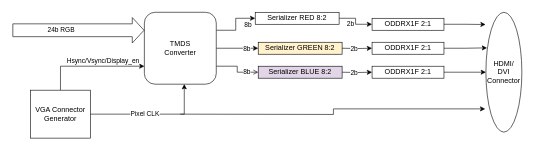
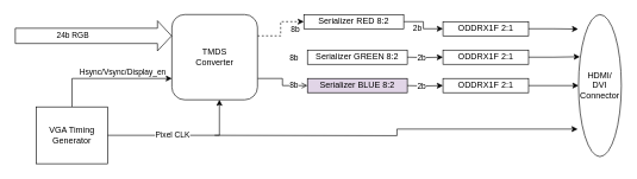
  <mxCell id="0" />
  <mxCell id="1" parent="0" />
- <mxCell id="2" style="edgeStyle=orthogonalEdgeStyle;rounded=0;orthogonalLoop=1;jettySize=auto;html=1;exitX=1;exitY=0.25;exitDx=0;exitDy=0;entryX=0;entryY=0.5;entryDx=0;entryDy=0;" edge="1" parent="1" source="6" target="14"><mxGeometry relative="1" as="geometry" /></mxCell>
+ <mxCell id="2" style="edgeStyle=orthogonalEdgeStyle;rounded=0;orthogonalLoop=1;jettySize=auto;html=1;exitX=1;exitY=0.25;exitDx=0;exitDy=0;entryX=0;entryY=0.5;entryDx=0;entryDy=0;dashed=1;" edge="1" parent="1" source="6" target="14"><mxGeometry relative="1" as="geometry" /></mxCell>
  <mxCell id="3" value="8b" style="edgeLabel;html=1;align=center;verticalAlign=middle;resizable=0;points=[];" vertex="1" connectable="0" parent="2"><mxGeometry x="-0.348" y="1" relative="1" as="geometry"><mxPoint x="24" y="-9" as="offset" /></mxGeometry></mxCell>
- <mxCell id="4" style="edgeStyle=orthogonalEdgeStyle;rounded=0;orthogonalLoop=1;jettySize=auto;html=1;exitX=1;exitY=0.5;exitDx=0;exitDy=0;entryX=0;entryY=0.5;entryDx=0;entryDy=0;" edge="1" parent="1" source="6" target="16"><mxGeometry relative="1" as="geometry" /></mxCell>
  <mxCell id="5" style="edgeStyle=orthogonalEdgeStyle;rounded=0;orthogonalLoop=1;jettySize=auto;html=1;exitX=1;exitY=0.75;exitDx=0;exitDy=0;entryX=0;entryY=0.5;entryDx=0;entryDy=0;endArrow=open;" edge="1" parent="1" source="6" target="15"><mxGeometry relative="1" as="geometry" /></mxCell>
  <mxCell id="6" value="TMDS&lt;div&gt;Converter&lt;/div&gt;" style="whiteSpace=wrap;html=1;rounded=1;" vertex="1" parent="1"><mxGeometry x="240" y="20" width="120" height="120" as="geometry" /></mxCell>
  <mxCell id="7" value="" style="shape=flexArrow;endArrow=classic;html=1;rounded=0;entryX=0;entryY=0.25;entryDx=0;entryDy=0;width=21.429;endSize=6.224;" edge="1" parent="1" target="6"><mxGeometry width="50" height="50" relative="1" as="geometry"><mxPoint x="20" y="50" as="sourcePoint" /><mxPoint x="70" y="10" as="targetPoint" /></mxGeometry></mxCell>
  <mxCell id="8" value="24b RGB" style="edgeLabel;html=1;align=center;verticalAlign=middle;resizable=0;points=[];" vertex="1" connectable="0" parent="7"><mxGeometry x="-0.335" y="-2" relative="1" as="geometry"><mxPoint x="7" y="-2" as="offset" /></mxGeometry></mxCell>
  <mxCell id="9" style="edgeStyle=orthogonalEdgeStyle;rounded=0;orthogonalLoop=1;jettySize=auto;html=1;exitX=0.5;exitY=0;exitDx=0;exitDy=0;entryX=0;entryY=0.75;entryDx=0;entryDy=0;" edge="1" parent="1" source="11" target="6"><mxGeometry relative="1" as="geometry" /></mxCell>
  <mxCell id="10" value="Hsync/Vsync/Display_en" style="edgeLabel;html=1;align=center;verticalAlign=middle;resizable=0;points=[];" vertex="1" connectable="0" parent="9"><mxGeometry x="-0.053" y="1" relative="1" as="geometry"><mxPoint x="25" y="-9" as="offset" /></mxGeometry></mxCell>
- <mxCell id="11" value="VGA Connector Generator" style="rounded=0;whiteSpace=wrap;html=1;" vertex="1" parent="1"><mxGeometry x="50" y="150" width="100" height="80" as="geometry" /></mxCell>
+ <mxCell id="11" value="VGA Timing Generator" style="rounded=0;whiteSpace=wrap;html=1;" vertex="1" parent="1"><mxGeometry x="50" y="150" width="100" height="80" as="geometry" /></mxCell>
  <mxCell id="12" style="edgeStyle=orthogonalEdgeStyle;rounded=0;orthogonalLoop=1;jettySize=auto;html=1;exitX=1;exitY=0.5;exitDx=0;exitDy=0;entryX=0;entryY=0.5;entryDx=0;entryDy=0;" edge="1" parent="1" source="14" target="21"><mxGeometry relative="1" as="geometry" /></mxCell>
  <mxCell id="13" value="2b" style="edgeLabel;html=1;align=center;verticalAlign=middle;resizable=0;points=[];" vertex="1" connectable="0" parent="12"><mxGeometry x="0.146" relative="1" as="geometry"><mxPoint x="-9" as="offset" /></mxGeometry></mxCell>
  <mxCell id="14" value="Serializer RED 8:2" style="rounded=0;whiteSpace=wrap;html=1;" vertex="1" parent="1"><mxGeometry x="425" y="20" width="140" height="20" as="geometry" /></mxCell>
  <mxCell id="15" value="Serializer BLUE&amp;nbsp;8:2" style="rounded=0;whiteSpace=wrap;html=1;fillColor=#e1d5e7;" vertex="1" parent="1"><mxGeometry x="430" y="110" width="140" height="20" as="geometry" /></mxCell>
- <mxCell id="16" value="Serializer GREEN&amp;nbsp;8:2" style="rounded=0;whiteSpace=wrap;html=1;fillColor=#fff2cc;" vertex="1" parent="1"><mxGeometry x="430" y="70" width="140" height="20" as="geometry" /></mxCell>
+ <mxCell id="16" value="Serializer GREEN&amp;nbsp;8:2" style="rounded=0;whiteSpace=wrap;html=1;" vertex="1" parent="1"><mxGeometry x="430" y="70" width="140" height="20" as="geometry" /></mxCell>
  <mxCell id="17" style="edgeStyle=orthogonalEdgeStyle;rounded=0;orthogonalLoop=1;jettySize=auto;html=1;exitX=1;exitY=0.5;exitDx=0;exitDy=0;entryX=0.555;entryY=0.999;entryDx=0;entryDy=0;entryPerimeter=0;" edge="1" parent="1" source="11" target="6"><mxGeometry relative="1" as="geometry" /></mxCell>
  <mxCell id="18" value="Pixel CLK" style="edgeLabel;html=1;align=center;verticalAlign=middle;resizable=0;points=[];" vertex="1" connectable="0" parent="17"><mxGeometry x="0.013" y="1" relative="1" as="geometry"><mxPoint x="-15" as="offset" /></mxGeometry></mxCell>
  <mxCell id="19" style="edgeStyle=orthogonalEdgeStyle;rounded=0;orthogonalLoop=1;jettySize=auto;html=1;exitX=-0.02;exitY=0.806;exitDx=0;exitDy=0;startArrow=classic;startFill=1;endArrow=none;exitPerimeter=0;" edge="1" parent="1" source="30"><mxGeometry relative="1" as="geometry"><mxPoint x="300" y="190" as="targetPoint" /><mxPoint x="430" y="180" as="sourcePoint" /></mxGeometry></mxCell>
  <mxCell id="20" value="8b" style="edgeLabel;html=1;align=center;verticalAlign=middle;resizable=0;points=[];" vertex="1" connectable="0" parent="1"><mxGeometry x="400" y="110" as="geometry"><mxPoint x="10" y="9" as="offset" /></mxGeometry></mxCell>
  <mxCell id="21" value="ODDRX1F 2:1" style="rounded=0;whiteSpace=wrap;html=1;" vertex="1" parent="1"><mxGeometry x="620" y="30" width="120" height="20" as="geometry" /></mxCell>
  <mxCell id="22" style="edgeStyle=orthogonalEdgeStyle;rounded=0;orthogonalLoop=1;jettySize=auto;html=1;exitX=1;exitY=0.5;exitDx=0;exitDy=0;entryX=0;entryY=0.5;entryDx=0;entryDy=0;" edge="1" parent="1" target="24"><mxGeometry relative="1" as="geometry"><mxPoint x="570" y="80" as="sourcePoint" /></mxGeometry></mxCell>
  <mxCell id="23" value="2b" style="edgeLabel;html=1;align=center;verticalAlign=middle;resizable=0;points=[];" vertex="1" connectable="0" parent="22"><mxGeometry x="0.146" relative="1" as="geometry"><mxPoint x="-9" as="offset" /></mxGeometry></mxCell>
  <mxCell id="24" value="ODDRX1F 2:1" style="rounded=0;whiteSpace=wrap;html=1;" vertex="1" parent="1"><mxGeometry x="620" y="70" width="120" height="20" as="geometry" /></mxCell>
  <mxCell id="25" style="edgeStyle=orthogonalEdgeStyle;rounded=0;orthogonalLoop=1;jettySize=auto;html=1;exitX=1;exitY=0.5;exitDx=0;exitDy=0;entryX=0;entryY=0.5;entryDx=0;entryDy=0;" edge="1" parent="1" target="28"><mxGeometry relative="1" as="geometry"><mxPoint x="570" y="120" as="sourcePoint" /></mxGeometry></mxCell>
  <mxCell id="26" value="2b" style="edgeLabel;html=1;align=center;verticalAlign=middle;resizable=0;points=[];" vertex="1" connectable="0" parent="25"><mxGeometry x="0.146" relative="1" as="geometry"><mxPoint x="-9" as="offset" /></mxGeometry></mxCell>
  <mxCell id="27" style="edgeStyle=orthogonalEdgeStyle;rounded=0;orthogonalLoop=1;jettySize=auto;html=1;exitX=1;exitY=0.5;exitDx=0;exitDy=0;entryX=0;entryY=0.5;entryDx=0;entryDy=0;" edge="1" parent="1" source="28" target="30"><mxGeometry relative="1" as="geometry" /></mxCell>
  <mxCell id="28" value="ODDRX1F 2:1" style="rounded=0;whiteSpace=wrap;html=1;" vertex="1" parent="1"><mxGeometry x="620" y="110" width="120" height="20" as="geometry" /></mxCell>
  <mxCell id="29" value="8b" style="edgeLabel;html=1;align=center;verticalAlign=middle;resizable=0;points=[];" vertex="1" connectable="0" parent="1"><mxGeometry x="410" y="80" as="geometry" /></mxCell>
  <mxCell id="30" value="HDMI/&lt;div&gt;DVI&lt;/div&gt;&lt;div&gt;Connector&lt;/div&gt;" style="ellipse;whiteSpace=wrap;html=1;" vertex="1" parent="1"><mxGeometry x="810" y="20" width="60" height="200" as="geometry" /></mxCell>
  <mxCell id="31" style="edgeStyle=orthogonalEdgeStyle;rounded=0;orthogonalLoop=1;jettySize=auto;html=1;exitX=1;exitY=0.5;exitDx=0;exitDy=0;entryX=-0.009;entryY=0.102;entryDx=0;entryDy=0;entryPerimeter=0;" edge="1" parent="1" source="21" target="30"><mxGeometry relative="1" as="geometry" /></mxCell>
  <mxCell id="32" style="edgeStyle=orthogonalEdgeStyle;rounded=0;orthogonalLoop=1;jettySize=auto;html=1;exitX=1;exitY=0.5;exitDx=0;exitDy=0;entryX=0.031;entryY=0.297;entryDx=0;entryDy=0;entryPerimeter=0;" edge="1" parent="1" source="24" target="30"><mxGeometry relative="1" as="geometry" /></mxCell>
